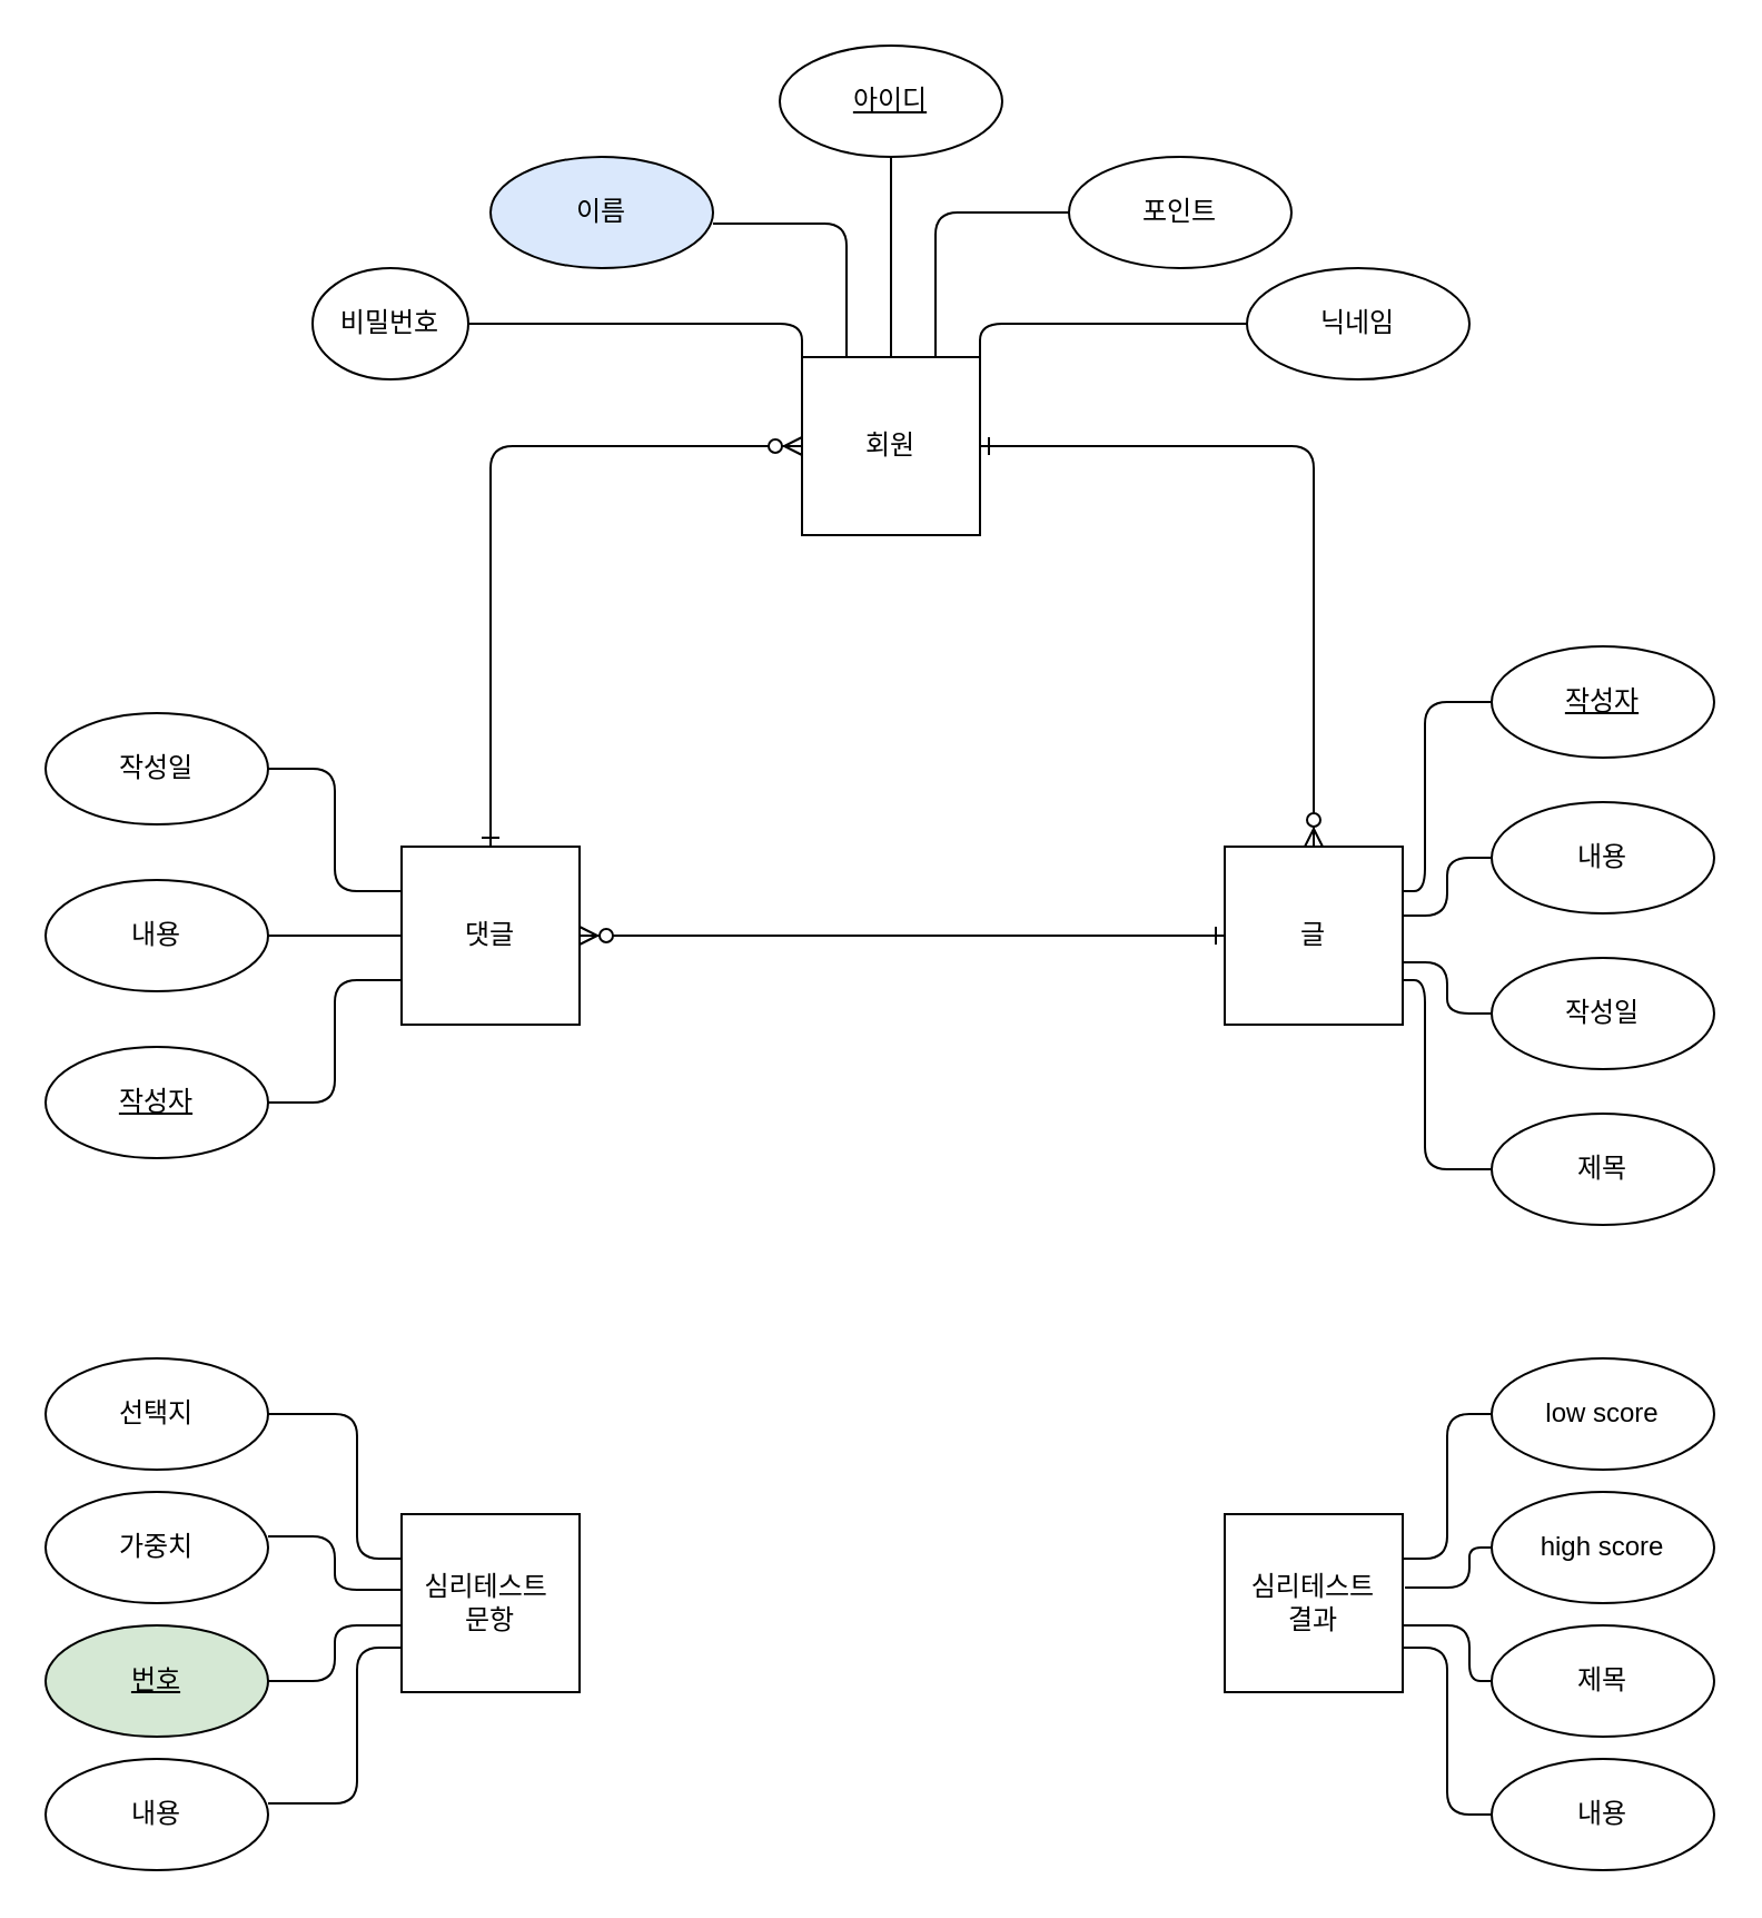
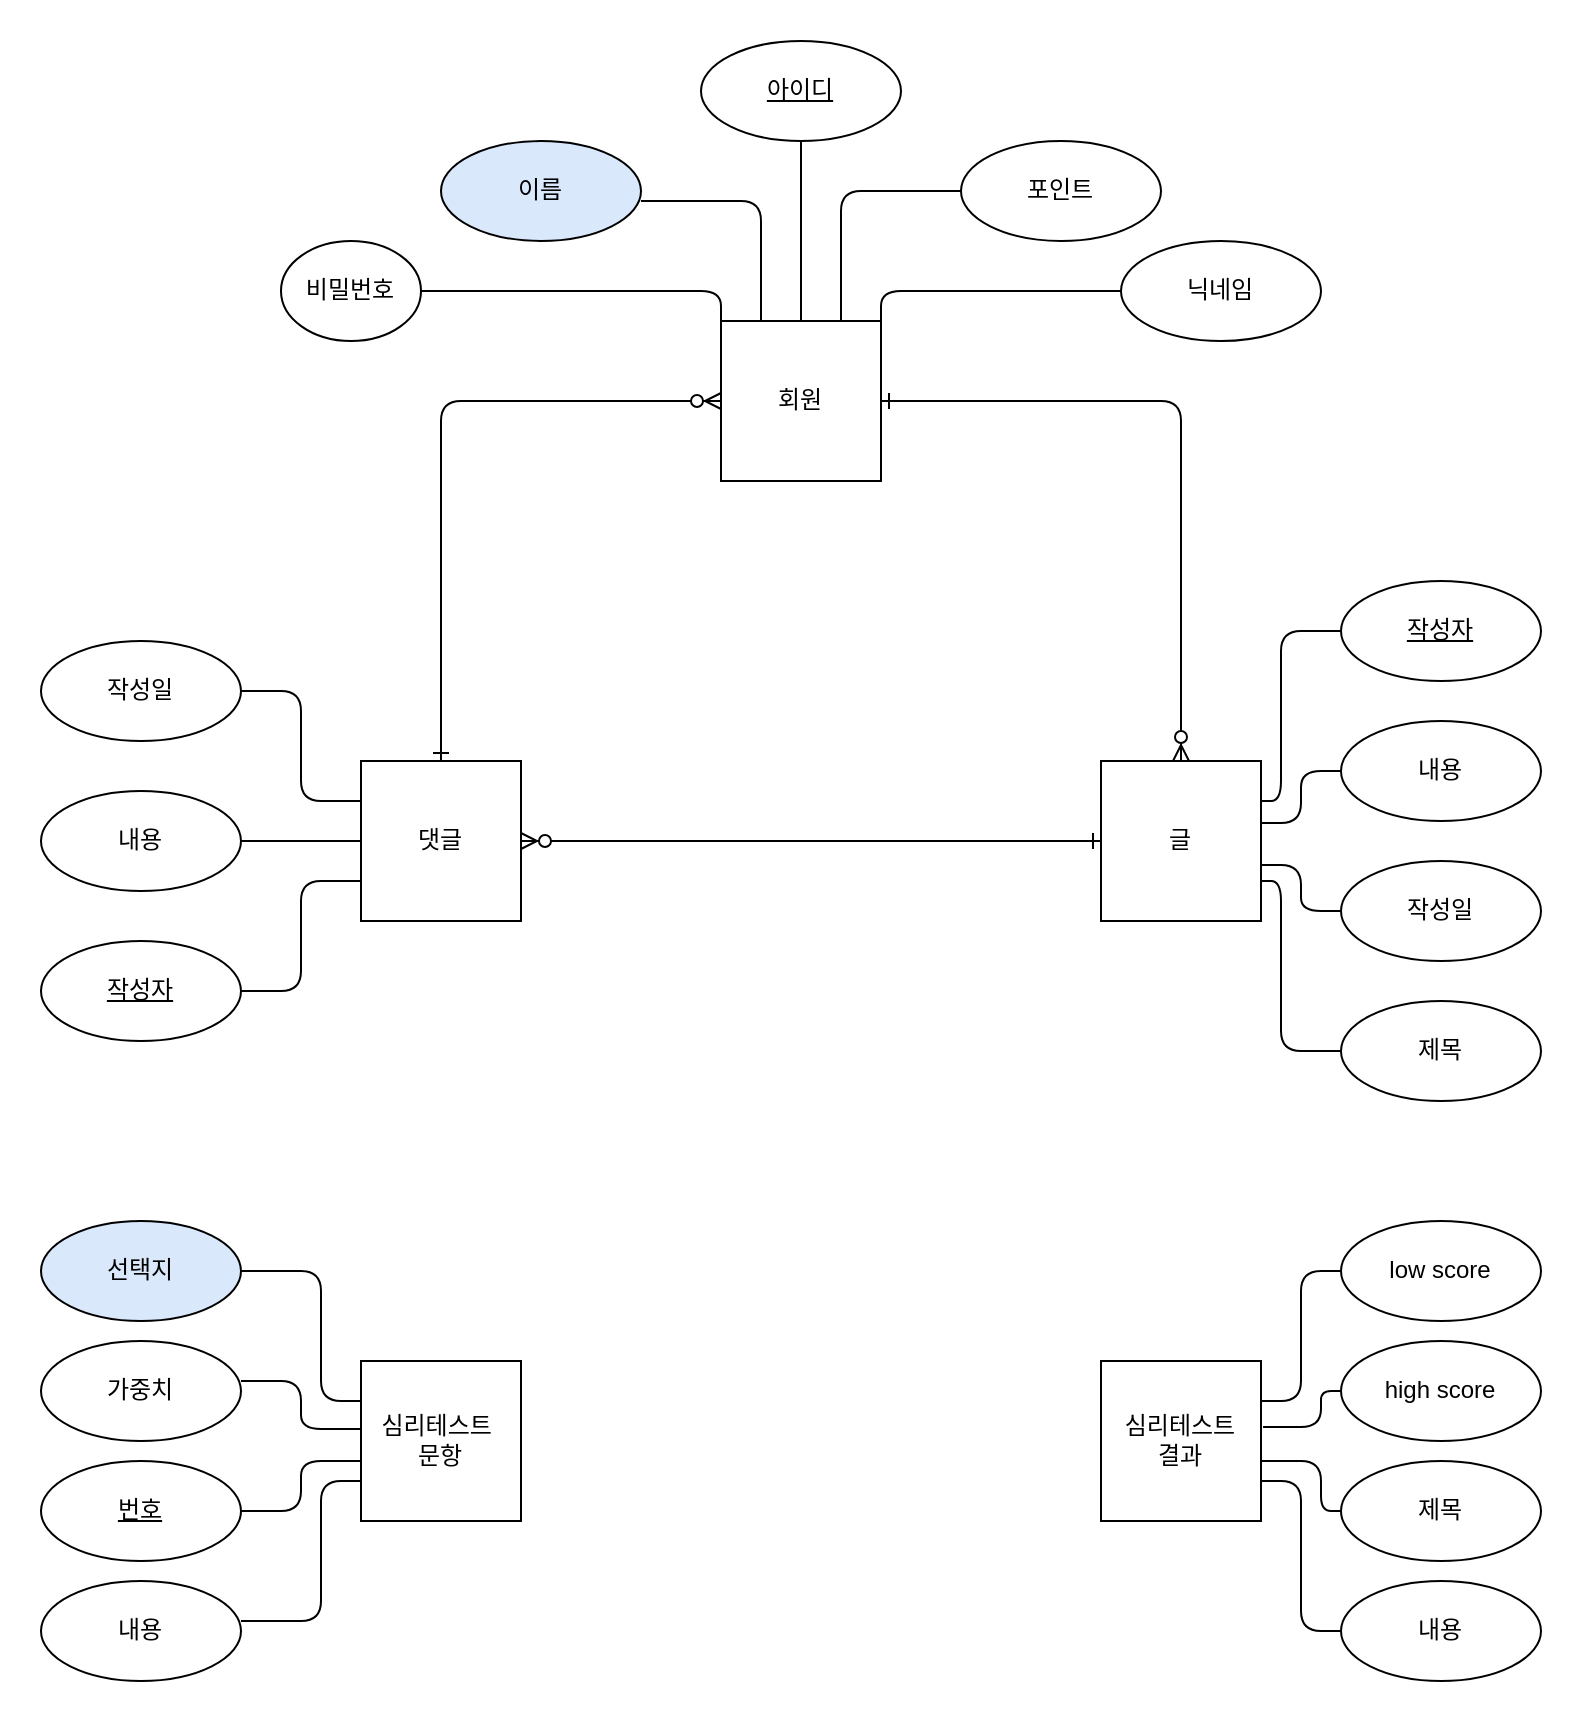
  <mxCell id="0" />
  <mxCell id="1" parent="0" />
  <mxCell id="2" value="회원" style="whiteSpace=wrap;html=1;aspect=fixed;" vertex="1" parent="1"><mxGeometry x="360" y="160" width="80" height="80" as="geometry" /></mxCell>
  <mxCell id="3" value="댓글" style="whiteSpace=wrap;html=1;aspect=fixed;" vertex="1" parent="1"><mxGeometry x="180" y="380" width="80" height="80" as="geometry" /></mxCell>
  <mxCell id="4" value="글" style="whiteSpace=wrap;html=1;aspect=fixed;" vertex="1" parent="1"><mxGeometry x="550" y="380" width="80" height="80" as="geometry" /></mxCell>
  <mxCell id="5" value="이름" style="ellipse;whiteSpace=wrap;html=1;fillColor=#dae8fc;" vertex="1" parent="1"><mxGeometry x="220" y="70" width="100" height="50" as="geometry" /></mxCell>
  <mxCell id="6" value="&lt;u&gt;아이디&lt;/u&gt;" style="ellipse;whiteSpace=wrap;html=1;" vertex="1" parent="1"><mxGeometry x="350" y="20" width="100" height="50" as="geometry" /></mxCell>
  <mxCell id="7" value="포인트" style="ellipse;whiteSpace=wrap;html=1;" vertex="1" parent="1"><mxGeometry x="480" y="70" width="100" height="50" as="geometry" /></mxCell>
  <mxCell id="8" value="비밀번호" style="ellipse;whiteSpace=wrap;html=1;" vertex="1" parent="1"><mxGeometry x="140" y="120" width="70" height="50" as="geometry" /></mxCell>
  <mxCell id="9" value="닉네임" style="ellipse;whiteSpace=wrap;html=1;" vertex="1" parent="1"><mxGeometry x="560" y="120" width="100" height="50" as="geometry" /></mxCell>
  <mxCell id="10" value="작성일" style="ellipse;whiteSpace=wrap;html=1;" vertex="1" parent="1"><mxGeometry x="20" y="320" width="100" height="50" as="geometry" /></mxCell>
  <mxCell id="11" value="내용" style="ellipse;whiteSpace=wrap;html=1;" vertex="1" parent="1"><mxGeometry x="20" y="395" width="100" height="50" as="geometry" /></mxCell>
  <mxCell id="12" value="내용" style="ellipse;whiteSpace=wrap;html=1;" vertex="1" parent="1"><mxGeometry x="670" y="360" width="100" height="50" as="geometry" /></mxCell>
  <mxCell id="13" value="&lt;u&gt;작성자&lt;/u&gt;" style="ellipse;whiteSpace=wrap;html=1;" vertex="1" parent="1"><mxGeometry x="20" y="470" width="100" height="50" as="geometry" /></mxCell>
  <mxCell id="14" value="&lt;u&gt;작성자&lt;/u&gt;" style="ellipse;whiteSpace=wrap;html=1;" vertex="1" parent="1"><mxGeometry x="670" y="290" width="100" height="50" as="geometry" /></mxCell>
  <mxCell id="15" value="작성일" style="ellipse;whiteSpace=wrap;html=1;" vertex="1" parent="1"><mxGeometry x="670" y="430" width="100" height="50" as="geometry" /></mxCell>
  <mxCell id="16" value="제목" style="ellipse;whiteSpace=wrap;html=1;" vertex="1" parent="1"><mxGeometry x="670" y="500" width="100" height="50" as="geometry" /></mxCell>
  <mxCell id="17" value="심리테스트&amp;nbsp;&lt;br&gt;문항" style="whiteSpace=wrap;html=1;aspect=fixed;" vertex="1" parent="1"><mxGeometry x="180" y="680" width="80" height="80" as="geometry" /></mxCell>
  <mxCell id="18" value="심리테스트&lt;br&gt;결과" style="whiteSpace=wrap;html=1;aspect=fixed;" vertex="1" parent="1"><mxGeometry x="550" y="680" width="80" height="80" as="geometry" /></mxCell>
  <mxCell id="19" value="내용&lt;span style=&quot;color: rgba(0 , 0 , 0 , 0) ; font-family: monospace ; font-size: 0px&quot;&gt;%3CmxGraphModel%3E%3Croot%3E%3CmxCell%20id%3D%220%22%2F%3E%3CmxCell%20id%3D%221%22%20parent%3D%220%22%2F%3E%3CmxCell%20id%3D%222%22%20value%3D%22%22%20style%3D%22ellipse%3BwhiteSpace%3Dwrap%3Bhtml%3D1%3B%22%20vertex%3D%221%22%20parent%3D%221%22%3E%3CmxGeometry%20x%3D%22160%22%20y%3D%2260%22%20width%3D%22100%22%20height%3D%2250%22%20as%3D%22geometry%22%2F%3E%3C%2FmxCell%3E%3C%2Froot%3E%3C%2FmxGraphModel%3E&lt;/span&gt;" style="ellipse;whiteSpace=wrap;html=1;" vertex="1" parent="1"><mxGeometry x="20" y="790" width="100" height="50" as="geometry" /></mxCell>
  <mxCell id="20" value="가중치" style="ellipse;whiteSpace=wrap;html=1;" vertex="1" parent="1"><mxGeometry x="20" y="670" width="100" height="50" as="geometry" /></mxCell>
  <mxCell id="21" value="내용" style="ellipse;whiteSpace=wrap;html=1;" vertex="1" parent="1"><mxGeometry x="670" y="790" width="100" height="50" as="geometry" /></mxCell>
- <mxCell id="22" value="&lt;u&gt;번호&lt;/u&gt;" style="ellipse;whiteSpace=wrap;html=1;fillColor=#d5e8d4;" vertex="1" parent="1"><mxGeometry x="20" y="730" width="100" height="50" as="geometry" /></mxCell>
+ <mxCell id="22" value="&lt;u&gt;번호&lt;/u&gt;" style="ellipse;whiteSpace=wrap;html=1;" vertex="1" parent="1"><mxGeometry x="20" y="730" width="100" height="50" as="geometry" /></mxCell>
  <mxCell id="23" value="제목" style="ellipse;whiteSpace=wrap;html=1;" vertex="1" parent="1"><mxGeometry x="670" y="730" width="100" height="50" as="geometry" /></mxCell>
- <mxCell id="24" value="선택지" style="ellipse;whiteSpace=wrap;html=1;" vertex="1" parent="1"><mxGeometry x="20" y="610" width="100" height="50" as="geometry" /></mxCell>
+ <mxCell id="24" value="선택지" style="ellipse;whiteSpace=wrap;html=1;fillColor=#dae8fc;" vertex="1" parent="1"><mxGeometry x="20" y="610" width="100" height="50" as="geometry" /></mxCell>
  <mxCell id="25" value="low score" style="ellipse;whiteSpace=wrap;html=1;" vertex="1" parent="1"><mxGeometry x="670" y="610" width="100" height="50" as="geometry" /></mxCell>
  <mxCell id="26" value="high score" style="ellipse;whiteSpace=wrap;html=1;" vertex="1" parent="1"><mxGeometry x="670" y="670" width="100" height="50" as="geometry" /></mxCell>
  <mxCell id="27" value="" style="endArrow=none;html=1;entryX=0;entryY=0.25;entryDx=0;entryDy=0;exitX=1;exitY=0.5;exitDx=0;exitDy=0;" edge="1" parent="1" source="10" target="3"><mxGeometry width="50" height="50" relative="1" as="geometry"><mxPoint x="120" y="360" as="sourcePoint" /><mxPoint x="170" y="310" as="targetPoint" /><Array as="points"><mxPoint x="150" y="345" /><mxPoint x="150" y="400" /></Array></mxGeometry></mxCell>
  <mxCell id="28" value="" style="endArrow=none;html=1;exitX=1;exitY=0.5;exitDx=0;exitDy=0;entryX=0;entryY=0.5;entryDx=0;entryDy=0;" edge="1" parent="1" source="11" target="3"><mxGeometry width="50" height="50" relative="1" as="geometry"><mxPoint x="120" y="430" as="sourcePoint" /><mxPoint x="170" y="380" as="targetPoint" /></mxGeometry></mxCell>
  <mxCell id="29" value="" style="endArrow=none;html=1;exitX=1;exitY=0.5;exitDx=0;exitDy=0;entryX=0;entryY=0.75;entryDx=0;entryDy=0;" edge="1" parent="1" source="13" target="3"><mxGeometry width="50" height="50" relative="1" as="geometry"><mxPoint x="130" y="495" as="sourcePoint" /><mxPoint x="180" y="445" as="targetPoint" /><Array as="points"><mxPoint x="150" y="495" /><mxPoint x="150" y="440" /></Array></mxGeometry></mxCell>
  <mxCell id="30" value="" style="endArrow=none;html=1;entryX=0;entryY=0.5;entryDx=0;entryDy=0;" edge="1" parent="1" target="12"><mxGeometry width="50" height="50" relative="1" as="geometry"><mxPoint x="630" y="411" as="sourcePoint" /><mxPoint x="670" y="380" as="targetPoint" /><Array as="points"><mxPoint x="650" y="411" /><mxPoint x="650" y="385" /></Array></mxGeometry></mxCell>
  <mxCell id="31" value="" style="endArrow=none;html=1;entryX=0;entryY=0.5;entryDx=0;entryDy=0;exitX=1;exitY=0.25;exitDx=0;exitDy=0;" edge="1" parent="1" source="4" target="14"><mxGeometry width="50" height="50" relative="1" as="geometry"><mxPoint x="620" y="360" as="sourcePoint" /><mxPoint x="670" y="310" as="targetPoint" /><Array as="points"><mxPoint x="640" y="400" /><mxPoint x="640" y="315" /></Array></mxGeometry></mxCell>
  <mxCell id="32" value="" style="endArrow=none;html=1;entryX=0;entryY=0.5;entryDx=0;entryDy=0;exitX=1;exitY=0.65;exitDx=0;exitDy=0;exitPerimeter=0;" edge="1" parent="1" source="4" target="15"><mxGeometry width="50" height="50" relative="1" as="geometry"><mxPoint x="620" y="500" as="sourcePoint" /><mxPoint x="670" y="450" as="targetPoint" /><Array as="points"><mxPoint x="650" y="432" /><mxPoint x="650" y="455" /></Array></mxGeometry></mxCell>
  <mxCell id="33" value="" style="endArrow=none;html=1;exitX=1;exitY=0.75;exitDx=0;exitDy=0;entryX=0;entryY=0.5;entryDx=0;entryDy=0;" edge="1" parent="1" source="4" target="16"><mxGeometry width="50" height="50" relative="1" as="geometry"><mxPoint x="620" y="560" as="sourcePoint" /><mxPoint x="670" y="510" as="targetPoint" /><Array as="points"><mxPoint x="640" y="440" /><mxPoint x="640" y="525" /></Array></mxGeometry></mxCell>
  <mxCell id="34" value="" style="endArrow=none;html=1;entryX=0.5;entryY=1;entryDx=0;entryDy=0;exitX=0.5;exitY=0;exitDx=0;exitDy=0;" edge="1" parent="1" source="2" target="6"><mxGeometry width="50" height="50" relative="1" as="geometry"><mxPoint x="350" y="130" as="sourcePoint" /><mxPoint x="400" y="80" as="targetPoint" /></mxGeometry></mxCell>
  <mxCell id="35" value="" style="endArrow=none;html=1;entryX=1;entryY=0.6;entryDx=0;entryDy=0;entryPerimeter=0;exitX=0.25;exitY=0;exitDx=0;exitDy=0;" edge="1" parent="1" source="2" target="5"><mxGeometry width="50" height="50" relative="1" as="geometry"><mxPoint x="280" y="150" as="sourcePoint" /><mxPoint x="330" y="100" as="targetPoint" /><Array as="points"><mxPoint x="380" y="100" /></Array></mxGeometry></mxCell>
  <mxCell id="36" value="" style="endArrow=none;html=1;entryX=0;entryY=0.5;entryDx=0;entryDy=0;exitX=0.75;exitY=0;exitDx=0;exitDy=0;" edge="1" parent="1" source="2" target="7"><mxGeometry width="50" height="50" relative="1" as="geometry"><mxPoint x="420" y="150" as="sourcePoint" /><mxPoint x="470" y="100" as="targetPoint" /><Array as="points"><mxPoint x="420" y="95" /></Array></mxGeometry></mxCell>
  <mxCell id="37" value="" style="endArrow=none;html=1;entryX=0;entryY=0.5;entryDx=0;entryDy=0;exitX=1;exitY=0;exitDx=0;exitDy=0;" edge="1" parent="1" source="2" target="9"><mxGeometry width="50" height="50" relative="1" as="geometry"><mxPoint x="480" y="190" as="sourcePoint" /><mxPoint x="555" y="160" as="targetPoint" /><Array as="points"><mxPoint x="440" y="145" /></Array></mxGeometry></mxCell>
  <mxCell id="38" value="" style="endArrow=none;html=1;entryX=0;entryY=0;entryDx=0;entryDy=0;exitX=1;exitY=0.5;exitDx=0;exitDy=0;" edge="1" parent="1" source="8" target="2"><mxGeometry width="50" height="50" relative="1" as="geometry"><mxPoint x="240" y="150" as="sourcePoint" /><mxPoint x="290" y="100" as="targetPoint" /><Array as="points"><mxPoint x="360" y="145" /></Array></mxGeometry></mxCell>
  <mxCell id="39" value="" style="endArrow=ERone;html=1;exitX=1;exitY=0.5;exitDx=0;exitDy=0;entryX=0;entryY=0.5;entryDx=0;entryDy=0;endFill=0;startArrow=ERzeroToMany;startFill=1;" edge="1" parent="1" source="3" target="4"><mxGeometry width="50" height="50" relative="1" as="geometry"><mxPoint x="430" y="420" as="sourcePoint" /><mxPoint x="480" y="370" as="targetPoint" /></mxGeometry></mxCell>
  <mxCell id="40" value="" style="endArrow=ERzeroToMany;html=1;exitX=0.5;exitY=0;exitDx=0;exitDy=0;entryX=0;entryY=0.5;entryDx=0;entryDy=0;endFill=1;startArrow=ERone;startFill=0;" edge="1" parent="1" source="3" target="2"><mxGeometry width="50" height="50" relative="1" as="geometry"><mxPoint x="220" y="380" as="sourcePoint" /><mxPoint x="270" y="330" as="targetPoint" /><Array as="points"><mxPoint x="220" y="200" /></Array></mxGeometry></mxCell>
  <mxCell id="41" value="" style="endArrow=ERzeroToMany;html=1;entryX=0.5;entryY=0;entryDx=0;entryDy=0;endFill=1;startArrow=ERone;startFill=0;" edge="1" parent="1" target="4"><mxGeometry width="50" height="50" relative="1" as="geometry"><mxPoint x="440" y="200" as="sourcePoint" /><mxPoint x="490" y="150" as="targetPoint" /><Array as="points"><mxPoint x="590" y="200" /></Array></mxGeometry></mxCell>
  <mxCell id="42" value="" style="endArrow=none;html=1;exitX=1;exitY=0.5;exitDx=0;exitDy=0;entryX=0;entryY=0.25;entryDx=0;entryDy=0;" edge="1" parent="1" source="24" target="17"><mxGeometry width="50" height="50" relative="1" as="geometry"><mxPoint x="140" y="630" as="sourcePoint" /><mxPoint x="190" y="580" as="targetPoint" /><Array as="points"><mxPoint x="160" y="635" /><mxPoint x="160" y="700" /></Array></mxGeometry></mxCell>
  <mxCell id="43" value="" style="endArrow=none;html=1;exitX=1;exitY=0.4;exitDx=0;exitDy=0;exitPerimeter=0;entryX=0;entryY=0.425;entryDx=0;entryDy=0;entryPerimeter=0;" edge="1" parent="1" source="20" target="17"><mxGeometry width="50" height="50" relative="1" as="geometry"><mxPoint x="120" y="700" as="sourcePoint" /><mxPoint x="170" y="650" as="targetPoint" /><Array as="points"><mxPoint x="150" y="690" /><mxPoint x="150" y="714" /></Array></mxGeometry></mxCell>
  <mxCell id="44" value="" style="endArrow=none;html=1;exitX=1;exitY=0.5;exitDx=0;exitDy=0;" edge="1" parent="1" source="22"><mxGeometry width="50" height="50" relative="1" as="geometry"><mxPoint x="130" y="750" as="sourcePoint" /><mxPoint x="180" y="730" as="targetPoint" /><Array as="points"><mxPoint x="150" y="755" /><mxPoint x="150" y="730" /></Array></mxGeometry></mxCell>
  <mxCell id="45" value="" style="endArrow=none;html=1;exitX=1;exitY=0.4;exitDx=0;exitDy=0;exitPerimeter=0;entryX=0;entryY=0.75;entryDx=0;entryDy=0;" edge="1" parent="1" source="19" target="17"><mxGeometry width="50" height="50" relative="1" as="geometry"><mxPoint x="120" y="820" as="sourcePoint" /><mxPoint x="170" y="770" as="targetPoint" /><Array as="points"><mxPoint x="160" y="810" /><mxPoint x="160" y="740" /></Array></mxGeometry></mxCell>
  <mxCell id="46" value="" style="endArrow=none;html=1;entryX=0;entryY=0.5;entryDx=0;entryDy=0;exitX=1;exitY=0.25;exitDx=0;exitDy=0;" edge="1" parent="1" source="18" target="25"><mxGeometry width="50" height="50" relative="1" as="geometry"><mxPoint x="620" y="680" as="sourcePoint" /><mxPoint x="670" y="630" as="targetPoint" /><Array as="points"><mxPoint x="650" y="700" /><mxPoint x="650" y="635" /></Array></mxGeometry></mxCell>
  <mxCell id="47" value="" style="endArrow=none;html=1;exitX=1.013;exitY=0.413;exitDx=0;exitDy=0;exitPerimeter=0;" edge="1" parent="1" source="18"><mxGeometry width="50" height="50" relative="1" as="geometry"><mxPoint x="620" y="745" as="sourcePoint" /><mxPoint x="670" y="695" as="targetPoint" /><Array as="points"><mxPoint x="660" y="713" /><mxPoint x="660" y="695" /></Array></mxGeometry></mxCell>
  <mxCell id="48" value="" style="endArrow=none;html=1;entryX=0;entryY=0.5;entryDx=0;entryDy=0;" edge="1" parent="1" target="23"><mxGeometry width="50" height="50" relative="1" as="geometry"><mxPoint x="630" y="730" as="sourcePoint" /><mxPoint x="660" y="760" as="targetPoint" /><Array as="points"><mxPoint x="660" y="730" /><mxPoint x="660" y="755" /></Array></mxGeometry></mxCell>
  <mxCell id="49" value="" style="endArrow=none;html=1;entryX=0;entryY=0.5;entryDx=0;entryDy=0;exitX=1;exitY=0.75;exitDx=0;exitDy=0;" edge="1" parent="1" source="18" target="21"><mxGeometry width="50" height="50" relative="1" as="geometry"><mxPoint x="620" y="860" as="sourcePoint" /><mxPoint x="670" y="810" as="targetPoint" /><Array as="points"><mxPoint x="650" y="740" /><mxPoint x="650" y="815" /></Array></mxGeometry></mxCell>
